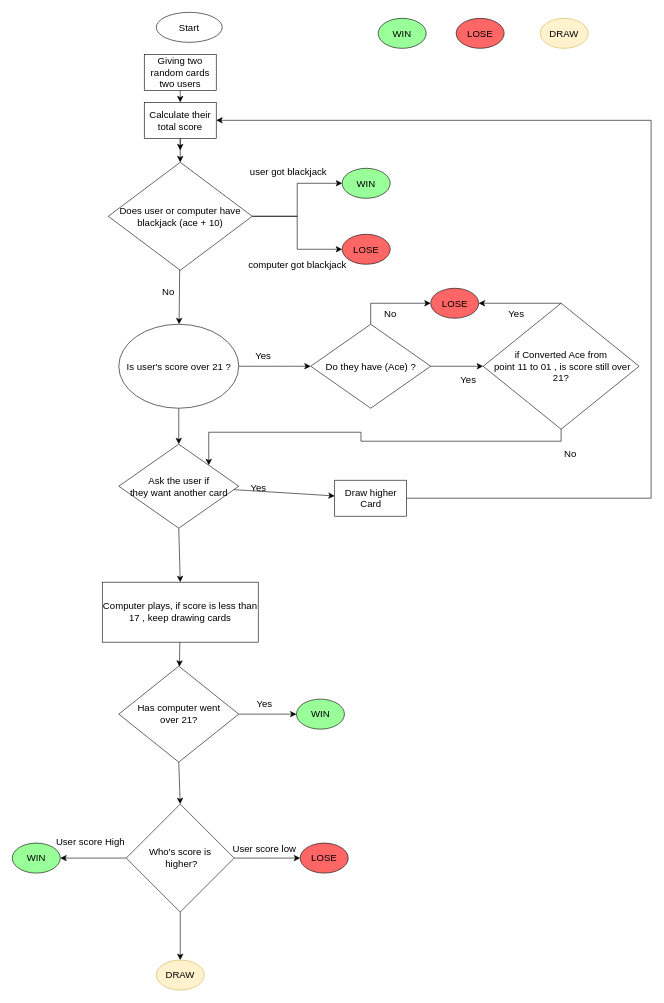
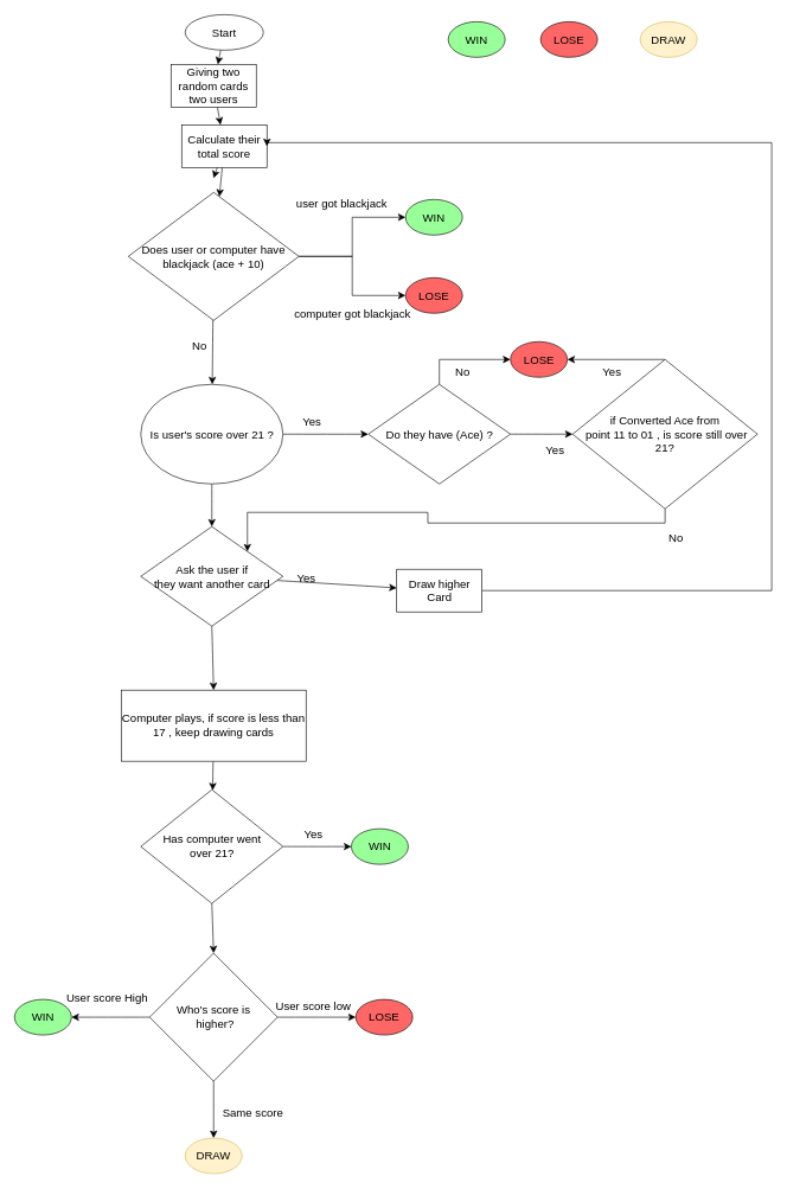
  <mxCell id="0" />
  <mxCell id="1" parent="0" />
+ <mxCell id="2" value="" style="edgeStyle=none;curved=1;rounded=0;orthogonalLoop=1;jettySize=auto;html=1;fontSize=12;startSize=8;endSize=8;" edge="1" parent="1" source="3" target="6"><mxGeometry relative="1" as="geometry" /></mxCell>
  <mxCell id="3" value="Start" style="ellipse;whiteSpace=wrap;html=1;fontSize=16;" vertex="1" parent="1"><mxGeometry x="260" y="20" width="110" height="50" as="geometry" /></mxCell>
  <mxCell id="4" value="WIN" style="ellipse;whiteSpace=wrap;html=1;fontSize=16;color=&quot;green&quot;;fillColor=#99FF99;" vertex="1" parent="1"><mxGeometry x="630" y="30" width="80" height="50" as="geometry" /></mxCell>
  <mxCell id="5" value="" style="edgeStyle=none;curved=1;rounded=0;orthogonalLoop=1;jettySize=auto;html=1;fontSize=12;startSize=8;endSize=8;" edge="1" parent="1" source="6" target="9"><mxGeometry relative="1" as="geometry" /></mxCell>
  <mxCell id="6" value="Giving two random cards two users" style="whiteSpace=wrap;html=1;fontSize=16;" vertex="1" parent="1"><mxGeometry x="240" y="90" width="120" height="60" as="geometry" /></mxCell>
  <mxCell id="7" value="" style="edgeStyle=none;curved=1;rounded=0;orthogonalLoop=1;jettySize=auto;html=1;fontSize=12;startSize=8;endSize=8;" edge="1" parent="1" source="9"><mxGeometry relative="1" as="geometry"><mxPoint x="300" y="250" as="targetPoint" /></mxGeometry></mxCell>
  <mxCell id="8" value="" style="edgeStyle=none;curved=1;rounded=0;orthogonalLoop=1;jettySize=auto;html=1;fontSize=12;startSize=8;endSize=8;" edge="1" parent="1" source="9" target="13"><mxGeometry relative="1" as="geometry" /></mxCell>
- <mxCell id="9" value="Calculate their total score" style="whiteSpace=wrap;html=1;fontSize=16;" vertex="1" parent="1"><mxGeometry x="240" y="170" width="120" height="60" as="geometry" /></mxCell>
+ <mxCell id="9" value="Calculate their total score" style="whiteSpace=wrap;html=1;fontSize=16;" vertex="1" parent="1"><mxGeometry x="255" y="175" width="120" height="60" as="geometry" /></mxCell>
  <mxCell id="10" style="edgeStyle=elbowEdgeStyle;rounded=0;orthogonalLoop=1;jettySize=auto;html=1;exitX=1;exitY=0.5;exitDx=0;exitDy=0;fontSize=12;startSize=8;endSize=8;entryX=0;entryY=0.5;entryDx=0;entryDy=0;" edge="1" parent="1" source="13" target="16"><mxGeometry relative="1" as="geometry"><mxPoint x="560" y="310" as="targetPoint" /></mxGeometry></mxCell>
  <mxCell id="11" style="edgeStyle=elbowEdgeStyle;rounded=0;orthogonalLoop=1;jettySize=auto;html=1;exitX=1;exitY=0.5;exitDx=0;exitDy=0;fontSize=12;startSize=8;endSize=8;entryX=0;entryY=0.5;entryDx=0;entryDy=0;" edge="1" parent="1" source="13" target="17"><mxGeometry relative="1" as="geometry"><mxPoint x="550" y="410" as="targetPoint" /></mxGeometry></mxCell>
  <mxCell id="12" value="" style="edgeStyle=none;curved=1;rounded=0;orthogonalLoop=1;jettySize=auto;html=1;fontSize=12;startSize=8;endSize=8;" edge="1" parent="1" source="13" target="22"><mxGeometry relative="1" as="geometry" /></mxCell>
  <mxCell id="13" value="Does user or computer have blackjack (ace + 10)" style="rhombus;whiteSpace=wrap;html=1;fontSize=16;" vertex="1" parent="1"><mxGeometry x="180" y="270" width="240" height="180" as="geometry" /></mxCell>
  <mxCell id="14" value="LOSE" style="ellipse;whiteSpace=wrap;html=1;fontSize=16;fillColor=#FF6666;" vertex="1" parent="1"><mxGeometry x="760" y="30" width="80" height="50" as="geometry" /></mxCell>
  <mxCell id="15" value="DRAW" style="ellipse;whiteSpace=wrap;html=1;fontSize=16;fillColor=#fff2cc;strokeColor=#d6b656;" vertex="1" parent="1"><mxGeometry x="900" y="30" width="80" height="50" as="geometry" /></mxCell>
  <mxCell id="16" value="WIN" style="ellipse;whiteSpace=wrap;html=1;fontSize=16;color=&quot;green&quot;;fillColor=#99FF99;" vertex="1" parent="1"><mxGeometry x="570" y="280" width="80" height="50" as="geometry" /></mxCell>
  <mxCell id="17" value="LOSE" style="ellipse;whiteSpace=wrap;html=1;fontSize=16;fillColor=#FF6666;" vertex="1" parent="1"><mxGeometry x="570" y="390" width="80" height="50" as="geometry" /></mxCell>
  <mxCell id="18" value="user got blackjack" style="text;html=1;align=center;verticalAlign=middle;resizable=0;points=[];autosize=1;strokeColor=none;fillColor=none;fontSize=16;" vertex="1" parent="1"><mxGeometry x="405" y="270" width="150" height="30" as="geometry" /></mxCell>
  <mxCell id="19" value="computer got blackjack" style="text;html=1;align=center;verticalAlign=middle;resizable=0;points=[];autosize=1;strokeColor=none;fillColor=none;fontSize=16;" vertex="1" parent="1"><mxGeometry x="400" y="425" width="190" height="30" as="geometry" /></mxCell>
  <mxCell id="20" value="" style="edgeStyle=none;curved=1;rounded=0;orthogonalLoop=1;jettySize=auto;html=1;fontSize=12;startSize=8;endSize=8;" edge="1" parent="1" source="22" target="26"><mxGeometry relative="1" as="geometry" /></mxCell>
  <mxCell id="21" value="" style="edgeStyle=none;curved=1;rounded=0;orthogonalLoop=1;jettySize=auto;html=1;fontSize=12;startSize=8;endSize=8;exitX=0.5;exitY=1;exitDx=0;exitDy=0;entryX=0.5;entryY=0;entryDx=0;entryDy=0;" edge="1" parent="1" source="22" target="37"><mxGeometry relative="1" as="geometry" /></mxCell>
  <mxCell id="22" value="Is user's score over 21 ?" style="ellipse;whiteSpace=wrap;html=1;fontSize=16;" vertex="1" parent="1"><mxGeometry x="197.53" y="540" width="200" height="140" as="geometry" /></mxCell>
  <mxCell id="23" value="No" style="text;html=1;align=center;verticalAlign=middle;resizable=0;points=[];autosize=1;strokeColor=none;fillColor=none;fontSize=16;" vertex="1" parent="1"><mxGeometry x="260" y="470" width="40" height="30" as="geometry" /></mxCell>
  <mxCell id="24" value="" style="edgeStyle=none;curved=1;rounded=0;orthogonalLoop=1;jettySize=auto;html=1;fontSize=12;startSize=8;endSize=8;entryX=0;entryY=0.5;entryDx=0;entryDy=0;exitX=1;exitY=0.5;exitDx=0;exitDy=0;" edge="1" parent="1" source="26" target="30"><mxGeometry relative="1" as="geometry"><mxPoint x="809.997" y="613.007" as="targetPoint" /></mxGeometry></mxCell>
  <mxCell id="25" style="edgeStyle=orthogonalEdgeStyle;rounded=0;orthogonalLoop=1;jettySize=auto;html=1;exitX=0.5;exitY=0;exitDx=0;exitDy=0;entryX=0;entryY=0.5;entryDx=0;entryDy=0;fontSize=12;startSize=8;endSize=8;elbow=vertical;" edge="1" parent="1" source="26" target="31"><mxGeometry relative="1" as="geometry" /></mxCell>
  <mxCell id="26" value="Do they have (Ace) ?" style="rhombus;whiteSpace=wrap;html=1;fontSize=16;" vertex="1" parent="1"><mxGeometry x="517.53" y="540" width="200" height="140" as="geometry" /></mxCell>
  <mxCell id="27" value="Yes" style="text;html=1;align=center;verticalAlign=middle;resizable=0;points=[];autosize=1;strokeColor=none;fillColor=none;fontSize=16;" vertex="1" parent="1"><mxGeometry x="412.53" y="578" width="50" height="30" as="geometry" /></mxCell>
  <mxCell id="28" style="edgeStyle=elbowEdgeStyle;rounded=0;orthogonalLoop=1;jettySize=auto;html=1;exitX=0.5;exitY=0;exitDx=0;exitDy=0;entryX=1;entryY=0.5;entryDx=0;entryDy=0;fontSize=12;startSize=8;endSize=8;elbow=vertical;" edge="1" parent="1" source="30" target="31"><mxGeometry relative="1" as="geometry" /></mxCell>
  <mxCell id="29" style="edgeStyle=orthogonalEdgeStyle;rounded=0;orthogonalLoop=1;jettySize=auto;html=1;exitX=0.5;exitY=1;exitDx=0;exitDy=0;entryX=1;entryY=0;entryDx=0;entryDy=0;fontSize=12;startSize=8;endSize=8;" edge="1" parent="1" source="30" target="37"><mxGeometry relative="1" as="geometry" /></mxCell>
  <mxCell id="30" value="if Converted Ace from&lt;br&gt;&amp;nbsp;point 11 to 01 , is score still over 21?" style="rhombus;whiteSpace=wrap;html=1;fontSize=16;" vertex="1" parent="1"><mxGeometry x="805" y="505" width="260" height="210" as="geometry" /></mxCell>
  <mxCell id="31" value="LOSE" style="ellipse;whiteSpace=wrap;html=1;fontSize=16;fillColor=#FF6666;" vertex="1" parent="1"><mxGeometry x="717.53" y="480" width="80" height="50" as="geometry" /></mxCell>
  <mxCell id="32" value="No" style="text;html=1;align=center;verticalAlign=middle;resizable=0;points=[];autosize=1;strokeColor=none;fillColor=none;fontSize=16;" vertex="1" parent="1"><mxGeometry x="630" y="508" width="40" height="30" as="geometry" /></mxCell>
  <mxCell id="33" value="Yes" style="text;html=1;align=center;verticalAlign=middle;resizable=0;points=[];autosize=1;strokeColor=none;fillColor=none;fontSize=16;" vertex="1" parent="1"><mxGeometry x="835" y="508" width="50" height="30" as="geometry" /></mxCell>
  <mxCell id="34" value="Yes" style="text;html=1;align=center;verticalAlign=middle;resizable=0;points=[];autosize=1;strokeColor=none;fillColor=none;fontSize=16;" vertex="1" parent="1"><mxGeometry x="755" y="618" width="50" height="30" as="geometry" /></mxCell>
  <mxCell id="35" value="" style="edgeStyle=none;curved=1;rounded=0;orthogonalLoop=1;jettySize=auto;html=1;fontSize=12;startSize=8;endSize=8;" edge="1" parent="1" source="37" target="39"><mxGeometry relative="1" as="geometry" /></mxCell>
  <mxCell id="36" value="" style="edgeStyle=none;curved=1;rounded=0;orthogonalLoop=1;jettySize=auto;html=1;fontSize=12;startSize=8;endSize=8;exitX=0.5;exitY=1;exitDx=0;exitDy=0;entryX=0.5;entryY=0;entryDx=0;entryDy=0;" edge="1" parent="1" source="37" target="43"><mxGeometry relative="1" as="geometry" /></mxCell>
  <mxCell id="37" value="Ask the user if &lt;br&gt;they want another card" style="rhombus;whiteSpace=wrap;html=1;fontSize=16;" vertex="1" parent="1"><mxGeometry x="197.53" y="740" width="200" height="140" as="geometry" /></mxCell>
  <mxCell id="38" style="edgeStyle=orthogonalEdgeStyle;rounded=0;orthogonalLoop=1;jettySize=auto;html=1;exitX=1;exitY=0.5;exitDx=0;exitDy=0;entryX=1;entryY=0.5;entryDx=0;entryDy=0;fontSize=12;startSize=8;endSize=8;" edge="1" parent="1" source="39" target="9"><mxGeometry relative="1" as="geometry"><Array as="points"><mxPoint x="1085" y="830" /><mxPoint x="1085" y="200" /></Array></mxGeometry></mxCell>
  <mxCell id="39" value="Draw higher Card" style="whiteSpace=wrap;html=1;fontSize=16;" vertex="1" parent="1"><mxGeometry x="557.53" y="800" width="120" height="60" as="geometry" /></mxCell>
  <mxCell id="40" value="Yes" style="text;html=1;align=center;verticalAlign=middle;resizable=0;points=[];autosize=1;strokeColor=none;fillColor=none;fontSize=16;" vertex="1" parent="1"><mxGeometry x="405" y="798" width="50" height="30" as="geometry" /></mxCell>
  <mxCell id="41" value="No" style="text;html=1;align=center;verticalAlign=middle;resizable=0;points=[];autosize=1;strokeColor=none;fillColor=none;fontSize=16;" vertex="1" parent="1"><mxGeometry x="930" y="740" width="40" height="30" as="geometry" /></mxCell>
  <mxCell id="42" value="" style="edgeStyle=none;curved=1;rounded=0;orthogonalLoop=1;jettySize=auto;html=1;fontSize=12;startSize=8;endSize=8;" edge="1" parent="1" source="43" target="46"><mxGeometry relative="1" as="geometry" /></mxCell>
  <mxCell id="43" value="Computer plays, if score is less than 17 , keep drawing cards" style="whiteSpace=wrap;html=1;fontSize=16;" vertex="1" parent="1"><mxGeometry x="170" y="970" width="260" height="100" as="geometry" /></mxCell>
  <mxCell id="44" style="edgeStyle=none;curved=1;rounded=0;orthogonalLoop=1;jettySize=auto;html=1;exitX=1;exitY=0.5;exitDx=0;exitDy=0;entryX=0;entryY=0.5;entryDx=0;entryDy=0;fontSize=12;startSize=8;endSize=8;" edge="1" parent="1" source="46" target="48"><mxGeometry relative="1" as="geometry" /></mxCell>
  <mxCell id="45" style="edgeStyle=none;curved=1;rounded=0;orthogonalLoop=1;jettySize=auto;html=1;exitX=0.5;exitY=1;exitDx=0;exitDy=0;entryX=0.5;entryY=0;entryDx=0;entryDy=0;fontSize=12;startSize=8;endSize=8;" edge="1" parent="1" source="46" target="53"><mxGeometry relative="1" as="geometry" /></mxCell>
  <mxCell id="46" value="Has computer went &lt;br&gt;over 21?" style="rhombus;whiteSpace=wrap;html=1;fontSize=16;" vertex="1" parent="1"><mxGeometry x="197.53" y="1110" width="200" height="160" as="geometry" /></mxCell>
  <mxCell id="47" value="WIN" style="ellipse;whiteSpace=wrap;html=1;fontSize=16;color=&quot;green&quot;;fillColor=#99FF99;" vertex="1" parent="1"><mxGeometry x="20" y="1405" width="80" height="50" as="geometry" /></mxCell>
  <mxCell id="48" value="WIN" style="ellipse;whiteSpace=wrap;html=1;fontSize=16;color=&quot;green&quot;;fillColor=#99FF99;" vertex="1" parent="1"><mxGeometry x="493.76" y="1165" width="80" height="50" as="geometry" /></mxCell>
  <mxCell id="49" value="Yes" style="text;html=1;align=center;verticalAlign=middle;resizable=0;points=[];autosize=1;strokeColor=none;fillColor=none;fontSize=16;" vertex="1" parent="1"><mxGeometry x="415" y="1158" width="50" height="30" as="geometry" /></mxCell>
  <mxCell id="50" style="edgeStyle=none;curved=1;rounded=0;orthogonalLoop=1;jettySize=auto;html=1;exitX=1;exitY=0.5;exitDx=0;exitDy=0;entryX=0;entryY=0.5;entryDx=0;entryDy=0;fontSize=12;startSize=8;endSize=8;" edge="1" parent="1" source="53" target="54"><mxGeometry relative="1" as="geometry" /></mxCell>
  <mxCell id="51" style="edgeStyle=none;curved=1;rounded=0;orthogonalLoop=1;jettySize=auto;html=1;exitX=0;exitY=0.5;exitDx=0;exitDy=0;entryX=1;entryY=0.5;entryDx=0;entryDy=0;fontSize=12;startSize=8;endSize=8;" edge="1" parent="1" source="53" target="47"><mxGeometry relative="1" as="geometry" /></mxCell>
  <mxCell id="52" style="edgeStyle=none;curved=1;rounded=0;orthogonalLoop=1;jettySize=auto;html=1;exitX=0.5;exitY=1;exitDx=0;exitDy=0;entryX=0.5;entryY=0;entryDx=0;entryDy=0;fontSize=12;startSize=8;endSize=8;" edge="1" parent="1" source="53" target="55"><mxGeometry relative="1" as="geometry" /></mxCell>
  <mxCell id="53" value="Who's score is&lt;br&gt;&amp;nbsp;higher?" style="rhombus;whiteSpace=wrap;html=1;fontSize=16;" vertex="1" parent="1"><mxGeometry x="210" y="1340" width="180" height="180" as="geometry" /></mxCell>
  <mxCell id="54" value="LOSE" style="ellipse;whiteSpace=wrap;html=1;fontSize=16;fillColor=#FF6666;" vertex="1" parent="1"><mxGeometry x="500" y="1405" width="80" height="50" as="geometry" /></mxCell>
  <mxCell id="55" value="DRAW" style="ellipse;whiteSpace=wrap;html=1;fontSize=16;fillColor=#fff2cc;strokeColor=#d6b656;" vertex="1" parent="1"><mxGeometry x="260" y="1600" width="80" height="50" as="geometry" /></mxCell>
  <mxCell id="56" value="User score High" style="text;html=1;align=center;verticalAlign=middle;resizable=0;points=[];autosize=1;strokeColor=none;fillColor=none;fontSize=16;" vertex="1" parent="1"><mxGeometry x="80" y="1388" width="140" height="30" as="geometry" /></mxCell>
  <mxCell id="57" value="User score low" style="text;html=1;align=center;verticalAlign=middle;resizable=0;points=[];autosize=1;strokeColor=none;fillColor=none;fontSize=16;" vertex="1" parent="1"><mxGeometry x="375" y="1400" width="130" height="30" as="geometry" /></mxCell>
+ <mxCell id="58" value="Same score" style="text;html=1;align=center;verticalAlign=middle;resizable=0;points=[];autosize=1;strokeColor=none;fillColor=none;fontSize=16;" vertex="1" parent="1"><mxGeometry x="300" y="1550" width="110" height="30" as="geometry" /></mxCell>
